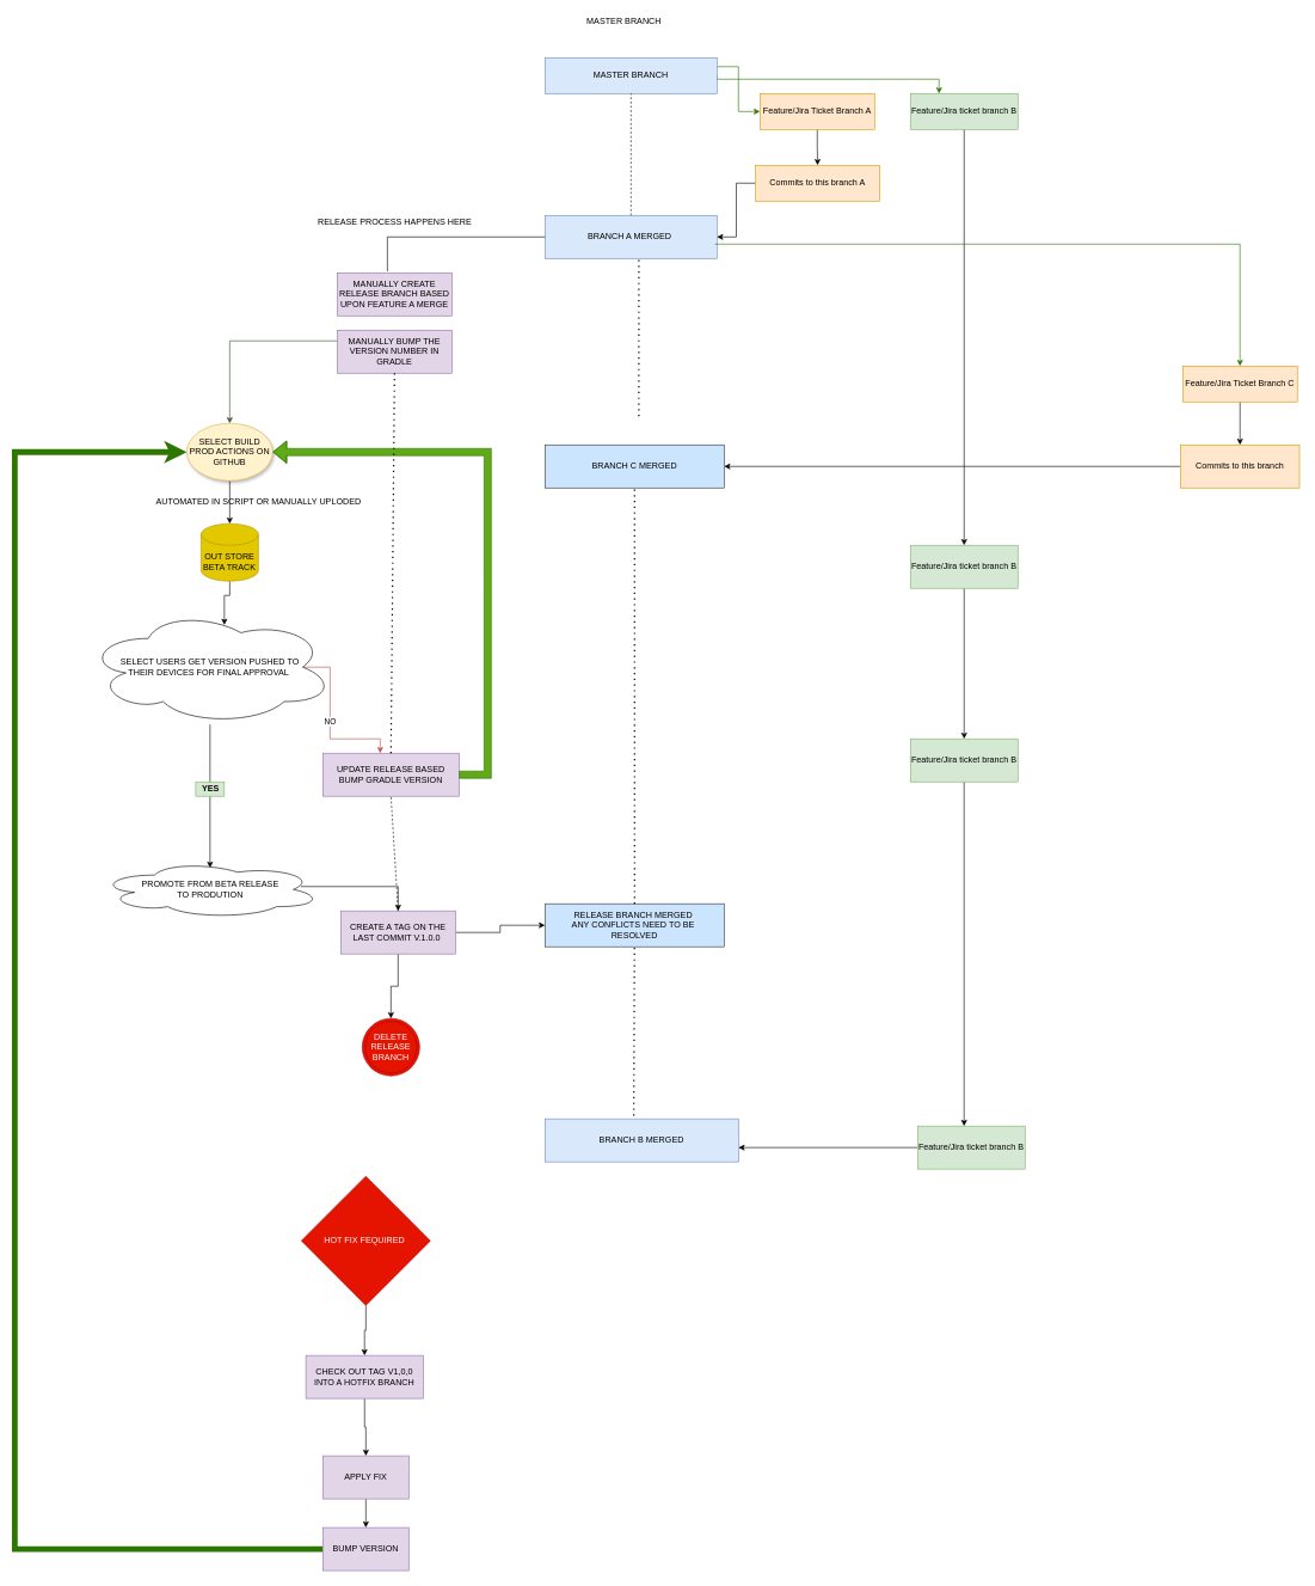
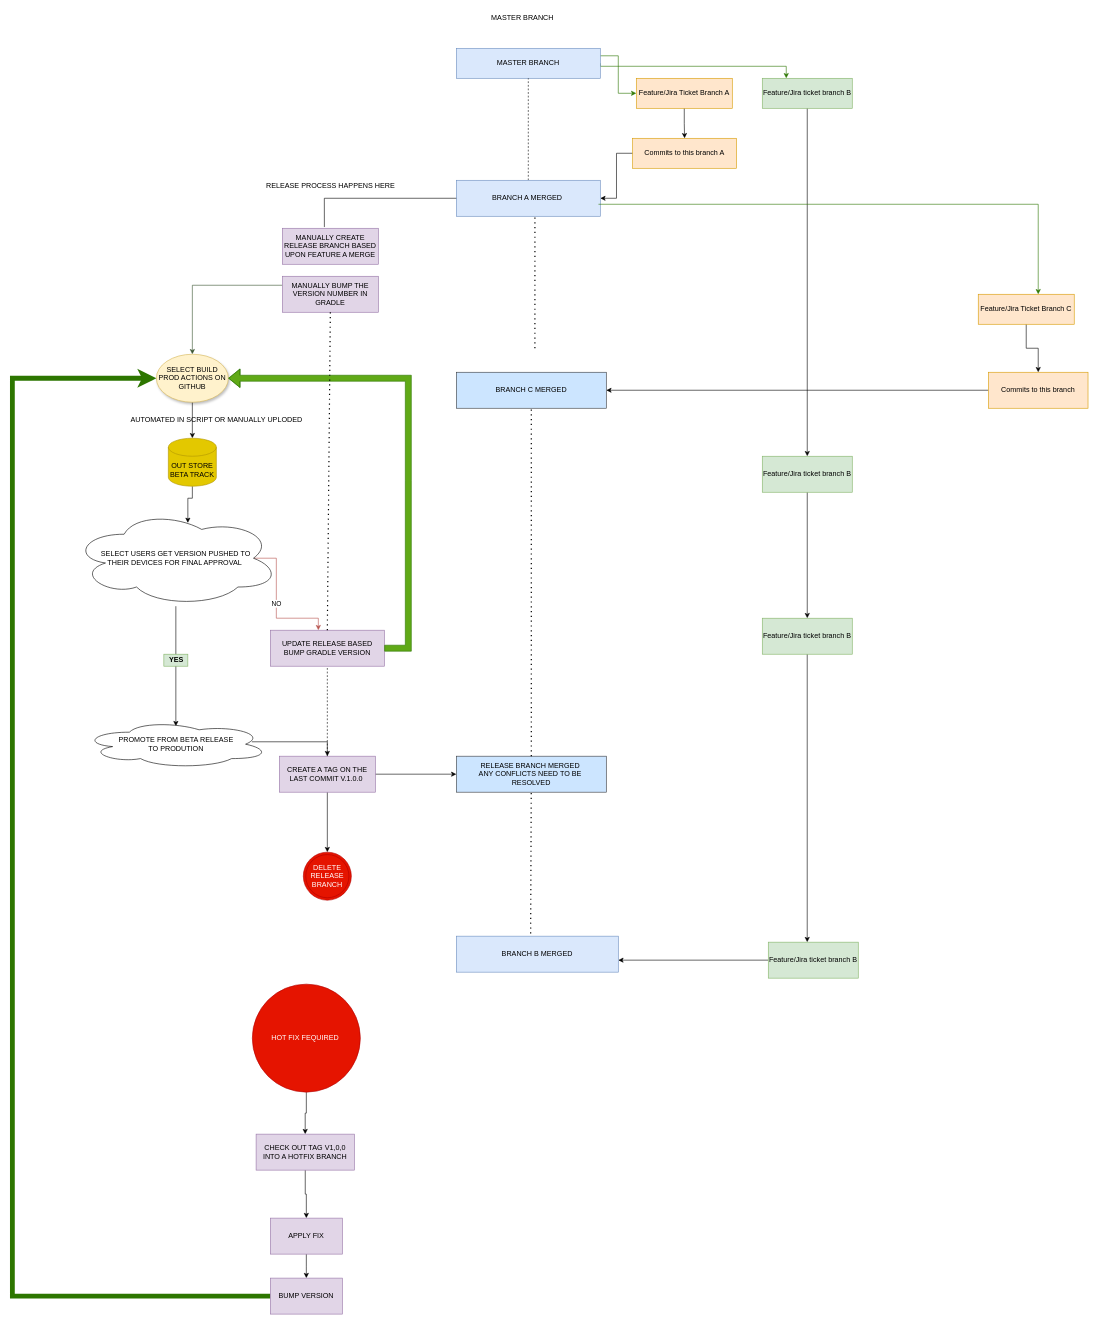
  <mxCell id="0" />
  <mxCell id="1" parent="0" />
  <mxCell id="2" style="edgeStyle=orthogonalEdgeStyle;rounded=0;orthogonalLoop=1;jettySize=auto;html=1;exitX=1;exitY=0.25;exitDx=0;exitDy=0;fillColor=#60a917;strokeColor=#2D7600;" parent="1" source="4" target="6" edge="1"><mxGeometry relative="1" as="geometry"><mxPoint x="1120" y="160" as="targetPoint" /></mxGeometry></mxCell>
  <mxCell id="3" style="edgeStyle=orthogonalEdgeStyle;rounded=0;orthogonalLoop=1;jettySize=auto;html=1;exitX=1;exitY=0.5;exitDx=0;exitDy=0;fillColor=#60a917;strokeColor=#2D7600;" parent="1" source="4" target="8" edge="1"><mxGeometry relative="1" as="geometry"><mxPoint x="1310" y="150" as="targetPoint" /><Array as="points"><mxPoint x="1310" y="110" /></Array></mxGeometry></mxCell>
  <mxCell id="4" value="MASTER BRANCH" style="rounded=0;whiteSpace=wrap;html=1;fillColor=#dae8fc;strokeColor=#6c8ebf;" parent="1" vertex="1"><mxGeometry x="760" y="80" width="240" height="50" as="geometry" /></mxCell>
  <mxCell id="5" style="edgeStyle=orthogonalEdgeStyle;rounded=0;orthogonalLoop=1;jettySize=auto;html=1;entryX=0.5;entryY=0;entryDx=0;entryDy=0;" parent="1" source="6" target="10" edge="1"><mxGeometry relative="1" as="geometry" /></mxCell>
  <mxCell id="6" value="Feature/Jira Ticket Branch A" style="rounded=0;whiteSpace=wrap;html=1;fillColor=#ffe6cc;strokeColor=#d79b00;" parent="1" vertex="1"><mxGeometry x="1060" y="130" width="160" height="50" as="geometry" /></mxCell>
  <mxCell id="7" value="" style="edgeStyle=orthogonalEdgeStyle;rounded=0;orthogonalLoop=1;jettySize=auto;html=1;" parent="1" source="8" target="12" edge="1"><mxGeometry relative="1" as="geometry" /></mxCell>
  <mxCell id="8" value="Feature/Jira ticket branch B" style="rounded=0;whiteSpace=wrap;html=1;fillColor=#d5e8d4;strokeColor=#82b366;" parent="1" vertex="1"><mxGeometry x="1270" y="130" width="150" height="50" as="geometry" /></mxCell>
  <mxCell id="9" style="edgeStyle=orthogonalEdgeStyle;rounded=0;orthogonalLoop=1;jettySize=auto;html=1;entryX=1;entryY=0.5;entryDx=0;entryDy=0;" edge="1" parent="1" source="10" target="14"><mxGeometry relative="1" as="geometry" /></mxCell>
  <mxCell id="10" value="Commits to this branch A" style="rounded=0;whiteSpace=wrap;html=1;fillColor=#ffe6cc;strokeColor=#d79b00;" parent="1" vertex="1"><mxGeometry x="1054" y="230" width="173" height="50" as="geometry" /></mxCell>
  <mxCell id="11" style="edgeStyle=orthogonalEdgeStyle;rounded=0;orthogonalLoop=1;jettySize=auto;html=1;entryX=0.5;entryY=0;entryDx=0;entryDy=0;strokeWidth=1;" edge="1" parent="1" source="12" target="16"><mxGeometry relative="1" as="geometry" /></mxCell>
  <mxCell id="12" value="Feature/Jira ticket branch B" style="rounded=0;whiteSpace=wrap;html=1;fillColor=#d5e8d4;strokeColor=#82b366;" parent="1" vertex="1"><mxGeometry x="1270" y="760" width="150" height="60" as="geometry" /></mxCell>
  <mxCell id="13" value="" style="endArrow=none;dashed=1;html=1;rounded=0;entryX=0.5;entryY=1;entryDx=0;entryDy=0;" parent="1" target="4" edge="1"><mxGeometry width="50" height="50" relative="1" as="geometry"><mxPoint x="880" y="300" as="sourcePoint" /><mxPoint x="860" y="210" as="targetPoint" /></mxGeometry></mxCell>
  <mxCell id="14" value="BRANCH A MERGED&amp;nbsp;" style="rounded=0;whiteSpace=wrap;html=1;fillColor=#dae8fc;strokeColor=#6c8ebf;" parent="1" vertex="1"><mxGeometry x="760" y="300" width="240" height="60" as="geometry" /></mxCell>
  <mxCell id="15" style="edgeStyle=orthogonalEdgeStyle;rounded=0;orthogonalLoop=1;jettySize=auto;html=1;entryX=0.433;entryY=0;entryDx=0;entryDy=0;entryPerimeter=0;strokeWidth=1;" edge="1" parent="1" source="16" target="18"><mxGeometry relative="1" as="geometry" /></mxCell>
  <mxCell id="16" value="Feature/Jira ticket branch B" style="rounded=0;whiteSpace=wrap;html=1;fillColor=#d5e8d4;strokeColor=#82b366;" parent="1" vertex="1"><mxGeometry x="1270" y="1030" width="150" height="60" as="geometry" /></mxCell>
  <mxCell id="17" style="edgeStyle=orthogonalEdgeStyle;rounded=0;orthogonalLoop=1;jettySize=auto;html=1;" edge="1" parent="1" source="18" target="53"><mxGeometry relative="1" as="geometry"><mxPoint x="1090" y="1572.857" as="targetPoint" /><Array as="points"><mxPoint x="1350" y="1590" /></Array></mxGeometry></mxCell>
  <mxCell id="18" value="Feature/Jira ticket branch B" style="rounded=0;whiteSpace=wrap;html=1;fillColor=#d5e8d4;strokeColor=#82b366;" parent="1" vertex="1"><mxGeometry x="1280" y="1570" width="150" height="60" as="geometry" /></mxCell>
  <mxCell id="19" style="edgeStyle=orthogonalEdgeStyle;rounded=0;orthogonalLoop=1;jettySize=auto;html=1;exitX=0;exitY=0.25;exitDx=0;exitDy=0;fillColor=#6d8764;strokeColor=#3A5431;" parent="1" source="26" target="23" edge="1"><mxGeometry relative="1" as="geometry" /></mxCell>
  <mxCell id="20" value="MANUALLY CREATE RELEASE BRANCH BASED UPON FEATURE A MERGE" style="rounded=0;whiteSpace=wrap;html=1;fillColor=#e1d5e7;strokeColor=#9673a6;" parent="1" vertex="1"><mxGeometry x="470" y="380" width="160" height="60" as="geometry" /></mxCell>
  <mxCell id="21" value="" style="endArrow=none;html=1;rounded=0;exitX=0.438;exitY=-0.033;exitDx=0;exitDy=0;exitPerimeter=0;entryX=0;entryY=0.5;entryDx=0;entryDy=0;" parent="1" source="20" target="14" edge="1"><mxGeometry width="50" height="50" relative="1" as="geometry"><mxPoint x="1040" y="330" as="sourcePoint" /><mxPoint x="1090" y="280" as="targetPoint" /><Array as="points"><mxPoint x="540" y="330" /></Array></mxGeometry></mxCell>
  <mxCell id="22" style="edgeStyle=orthogonalEdgeStyle;rounded=0;orthogonalLoop=1;jettySize=auto;html=1;exitX=0.5;exitY=1;exitDx=0;exitDy=0;entryX=0.5;entryY=0;entryDx=0;entryDy=0;entryPerimeter=0;" parent="1" source="23" target="25" edge="1"><mxGeometry relative="1" as="geometry" /></mxCell>
  <mxCell id="23" value="SELECT BUILD PROD ACTIONS ON GITHUB" style="ellipse;whiteSpace=wrap;html=1;fillColor=#fff2cc;strokeColor=#d6b656;shadow=1;" parent="1" vertex="1"><mxGeometry x="260" y="590" width="120" height="80" as="geometry" /></mxCell>
  <mxCell id="24" style="edgeStyle=orthogonalEdgeStyle;rounded=0;orthogonalLoop=1;jettySize=auto;html=1;entryX=0.558;entryY=0.132;entryDx=0;entryDy=0;entryPerimeter=0;" parent="1" source="25" target="34" edge="1"><mxGeometry relative="1" as="geometry"><mxPoint x="320" y="840" as="targetPoint" /></mxGeometry></mxCell>
  <mxCell id="25" value="OUT STORE BETA TRACK" style="shape=cylinder3;whiteSpace=wrap;html=1;boundedLbl=1;backgroundOutline=1;size=15;fillColor=#e3c800;fontColor=#000000;strokeColor=#B09500;" parent="1" vertex="1"><mxGeometry x="280" y="730" width="80" height="80" as="geometry" /></mxCell>
  <mxCell id="26" value="MANUALLY BUMP THE VERSION NUMBER IN GRADLE" style="rounded=0;whiteSpace=wrap;html=1;fillColor=#e1d5e7;strokeColor=#9673a6;" parent="1" vertex="1"><mxGeometry x="470" y="460" width="160" height="60" as="geometry" /></mxCell>
  <mxCell id="27" style="edgeStyle=orthogonalEdgeStyle;rounded=0;orthogonalLoop=1;jettySize=auto;html=1;exitX=1;exitY=0.25;exitDx=0;exitDy=0;fillColor=#60a917;strokeColor=#2D7600;" parent="1" target="29" edge="1"><mxGeometry relative="1" as="geometry"><mxPoint x="1117" y="407.5" as="targetPoint" /><mxPoint x="997" y="340" as="sourcePoint" /><Array as="points"><mxPoint x="1730" y="340" /></Array></mxGeometry></mxCell>
  <mxCell id="28" style="edgeStyle=orthogonalEdgeStyle;rounded=0;orthogonalLoop=1;jettySize=auto;html=1;entryX=0.5;entryY=0;entryDx=0;entryDy=0;" parent="1" source="29" target="31" edge="1"><mxGeometry relative="1" as="geometry" /></mxCell>
- <mxCell id="29" value="Feature/Jira Ticket Branch C" style="rounded=0;whiteSpace=wrap;html=1;fillColor=#ffe6cc;strokeColor=#d79b00;" parent="1" vertex="1"><mxGeometry x="1650" y="510" width="160" height="50" as="geometry" /></mxCell>
+ <mxCell id="29" value="Feature/Jira Ticket Branch C" style="rounded=0;whiteSpace=wrap;html=1;fillColor=#ffe6cc;strokeColor=#d79b00;" parent="1" vertex="1"><mxGeometry x="1630" y="490" width="160" height="50" as="geometry" /></mxCell>
  <mxCell id="30" style="edgeStyle=orthogonalEdgeStyle;rounded=0;orthogonalLoop=1;jettySize=auto;html=1;entryX=1;entryY=0.5;entryDx=0;entryDy=0;" parent="1" source="31" target="45" edge="1"><mxGeometry relative="1" as="geometry" /></mxCell>
  <mxCell id="31" value="Commits to this branch" style="rounded=0;whiteSpace=wrap;html=1;fillColor=#ffe6cc;strokeColor=#d79b00;" parent="1" vertex="1"><mxGeometry x="1647" y="620" width="166" height="60" as="geometry" /></mxCell>
  <mxCell id="32" value="NO" style="edgeStyle=orthogonalEdgeStyle;rounded=0;orthogonalLoop=1;jettySize=auto;html=1;fillColor=#f8cecc;strokeColor=#b85450;exitX=0.875;exitY=0.5;exitDx=0;exitDy=0;exitPerimeter=0;" parent="1" source="34" target="35" edge="1"><mxGeometry relative="1" as="geometry"><Array as="points"><mxPoint x="460" y="930" /><mxPoint x="460" y="1030" /><mxPoint x="530" y="1030" /></Array></mxGeometry></mxCell>
  <mxCell id="33" style="edgeStyle=orthogonalEdgeStyle;rounded=0;orthogonalLoop=1;jettySize=auto;html=1;" parent="1" source="34" edge="1"><mxGeometry relative="1" as="geometry"><mxPoint x="292.5" y="1210" as="targetPoint" /></mxGeometry></mxCell>
  <mxCell id="34" value="SELECT USERS GET VERSION PUSHED TO &lt;br&gt;THEIR DEVICES FOR FINAL APPROVAL&amp;nbsp;" style="ellipse;shape=cloud;whiteSpace=wrap;html=1;" parent="1" vertex="1"><mxGeometry x="120" y="850" width="345" height="160" as="geometry" /></mxCell>
  <mxCell id="35" value="UPDATE RELEASE BASED BUMP GRADLE VERSION" style="rounded=0;whiteSpace=wrap;html=1;fillColor=#e1d5e7;strokeColor=#9673a6;" parent="1" vertex="1"><mxGeometry x="450" y="1050" width="190" height="60" as="geometry" /></mxCell>
  <mxCell id="36" value="" style="shape=flexArrow;endArrow=classic;html=1;rounded=0;entryX=1;entryY=0.5;entryDx=0;entryDy=0;exitX=1;exitY=0.5;exitDx=0;exitDy=0;fillColor=#60a917;strokeColor=#2D7600;" parent="1" source="35" target="23" edge="1"><mxGeometry width="50" height="50" relative="1" as="geometry"><mxPoint x="630" y="1060" as="sourcePoint" /><mxPoint x="750" y="710" as="targetPoint" /><Array as="points"><mxPoint x="680" y="1080" /><mxPoint x="680" y="800" /><mxPoint x="680" y="630" /></Array></mxGeometry></mxCell>
  <mxCell id="37" value="" style="endArrow=none;dashed=1;html=1;dashPattern=1 3;strokeWidth=2;rounded=0;exitX=0.5;exitY=0;exitDx=0;exitDy=0;" parent="1" source="35" edge="1"><mxGeometry width="50" height="50" relative="1" as="geometry"><mxPoint x="500" y="570" as="sourcePoint" /><mxPoint x="550" y="520" as="targetPoint" /></mxGeometry></mxCell>
  <mxCell id="38" style="edgeStyle=orthogonalEdgeStyle;rounded=0;orthogonalLoop=1;jettySize=auto;html=1;exitX=0.908;exitY=0.45;exitDx=0;exitDy=0;exitPerimeter=0;entryX=0.5;entryY=0;entryDx=0;entryDy=0;" parent="1" source="39" target="42" edge="1"><mxGeometry relative="1" as="geometry"><mxPoint x="550" y="1250" as="targetPoint" /></mxGeometry></mxCell>
  <mxCell id="39" value="PROMOTE FROM BETA RELEASE &lt;br&gt;TO PRODUTION" style="ellipse;shape=cloud;whiteSpace=wrap;html=1;" parent="1" vertex="1"><mxGeometry x="137.5" y="1200" width="310" height="80" as="geometry" /></mxCell>
  <mxCell id="40" style="edgeStyle=orthogonalEdgeStyle;rounded=0;orthogonalLoop=1;jettySize=auto;html=1;entryX=0;entryY=0.5;entryDx=0;entryDy=0;" parent="1" source="42" target="46" edge="1"><mxGeometry relative="1" as="geometry" /></mxCell>
  <mxCell id="41" style="edgeStyle=orthogonalEdgeStyle;rounded=0;orthogonalLoop=1;jettySize=auto;html=1;" parent="1" source="42" target="43" edge="1"><mxGeometry relative="1" as="geometry" /></mxCell>
- <mxCell id="42" value="CREATE A TAG ON THE LAST COMMIT V.1.0.0&amp;nbsp;" style="rounded=0;whiteSpace=wrap;html=1;fillColor=#e1d5e7;strokeColor=#9673a6;" parent="1" vertex="1"><mxGeometry x="475" y="1270" width="160" height="60" as="geometry" /></mxCell>
+ <mxCell id="42" value="CREATE A TAG ON THE LAST COMMIT V.1.0.0&amp;nbsp;" style="rounded=0;whiteSpace=wrap;html=1;fillColor=#e1d5e7;strokeColor=#9673a6;" parent="1" vertex="1"><mxGeometry x="465" y="1260" width="160" height="60" as="geometry" /></mxCell>
  <mxCell id="43" value="DELETE RELEASE BRANCH" style="ellipse;shape=doubleEllipse;whiteSpace=wrap;html=1;aspect=fixed;fillColor=#e51400;fontColor=#ffffff;strokeColor=#B20000;" parent="1" vertex="1"><mxGeometry x="505" y="1420" width="80" height="80" as="geometry" /></mxCell>
  <mxCell id="44" value="" style="endArrow=none;dashed=1;html=1;dashPattern=1 3;strokeWidth=2;rounded=0;entryX=0.546;entryY=0.983;entryDx=0;entryDy=0;entryPerimeter=0;" parent="1" target="14" edge="1"><mxGeometry width="50" height="50" relative="1" as="geometry"><mxPoint x="891" y="580" as="sourcePoint" /><mxPoint x="750" y="350" as="targetPoint" /></mxGeometry></mxCell>
  <mxCell id="45" value="BRANCH C MERGED" style="rounded=0;whiteSpace=wrap;html=1;fillColor=#cce5ff;strokeColor=#36393d;" parent="1" vertex="1"><mxGeometry x="760" y="620" width="250" height="60" as="geometry" /></mxCell>
  <mxCell id="46" value="RELEASE BRANCH MERGED&amp;nbsp;&lt;br&gt;ANY CONFLICTS NEED TO BE&amp;nbsp;&lt;br&gt;RESOLVED" style="rounded=0;whiteSpace=wrap;html=1;fillColor=#cce5ff;strokeColor=#36393d;" parent="1" vertex="1"><mxGeometry x="760" y="1260" width="250" height="60" as="geometry" /></mxCell>
  <mxCell id="47" value="RELEASE PROCESS HAPPENS HERE" style="text;html=1;align=center;verticalAlign=middle;resizable=0;points=[];autosize=1;strokeColor=none;fillColor=none;" parent="1" vertex="1"><mxGeometry x="435" y="300" width="230" height="20" as="geometry" /></mxCell>
  <mxCell id="48" value="AUTOMATED IN SCRIPT OR MANUALLY UPLODED" style="text;html=1;align=center;verticalAlign=middle;resizable=0;points=[];autosize=1;strokeColor=none;fillColor=none;" parent="1" vertex="1"><mxGeometry x="210" y="690" width="300" height="20" as="geometry" /></mxCell>
  <mxCell id="49" value="&lt;b&gt;YES&lt;/b&gt;" style="text;html=1;align=center;verticalAlign=middle;resizable=0;points=[];autosize=1;strokeColor=#82b366;fillColor=#d5e8d4;" parent="1" vertex="1"><mxGeometry x="272.5" y="1090" width="40" height="20" as="geometry" /></mxCell>
  <mxCell id="50" value="" style="endArrow=none;dashed=1;html=1;rounded=0;entryX=0.5;entryY=1;entryDx=0;entryDy=0;exitX=0.5;exitY=0;exitDx=0;exitDy=0;" parent="1" source="42" target="35" edge="1"><mxGeometry width="50" height="50" relative="1" as="geometry"><mxPoint x="740" y="1250" as="sourcePoint" /><mxPoint x="790" y="1200" as="targetPoint" /></mxGeometry></mxCell>
  <mxCell id="51" value="MASTER BRANCH" style="text;html=1;align=center;verticalAlign=middle;resizable=0;points=[];autosize=1;strokeColor=none;fillColor=none;" parent="1" vertex="1"><mxGeometry x="810" y="20" width="120" height="20" as="geometry" /></mxCell>
  <mxCell id="52" value="" style="endArrow=none;dashed=1;html=1;dashPattern=1 3;strokeWidth=2;rounded=0;entryX=0.5;entryY=1;entryDx=0;entryDy=0;exitX=0.5;exitY=0;exitDx=0;exitDy=0;" edge="1" parent="1" source="46" target="45"><mxGeometry width="50" height="50" relative="1" as="geometry"><mxPoint x="900" y="1210" as="sourcePoint" /><mxPoint x="901.04" y="368.98" as="targetPoint" /><Array as="points" /></mxGeometry></mxCell>
  <mxCell id="53" value="BRANCH B MERGED" style="rounded=0;whiteSpace=wrap;html=1;fillColor=#dae8fc;strokeColor=#6c8ebf;" vertex="1" parent="1"><mxGeometry x="760" y="1560" width="270" height="60" as="geometry" /></mxCell>
  <mxCell id="54" value="" style="endArrow=none;dashed=1;html=1;dashPattern=1 3;strokeWidth=2;rounded=0;exitX=0.459;exitY=-0.076;exitDx=0;exitDy=0;exitPerimeter=0;" edge="1" parent="1" source="53" target="46"><mxGeometry width="50" height="50" relative="1" as="geometry"><mxPoint x="500" y="1310" as="sourcePoint" /><mxPoint x="550" y="1260" as="targetPoint" /></mxGeometry></mxCell>
  <mxCell id="55" style="edgeStyle=orthogonalEdgeStyle;rounded=0;orthogonalLoop=1;jettySize=auto;html=1;entryX=0.5;entryY=0;entryDx=0;entryDy=0;" edge="1" parent="1" source="56" target="58"><mxGeometry relative="1" as="geometry" /></mxCell>
- <mxCell id="56" value="HOT FIX FEQUIRED&amp;nbsp;" style="rhombus;whiteSpace=wrap;html=1;fillColor=#e51400;fontColor=#ffffff;strokeColor=#B20000;" vertex="1" parent="1"><mxGeometry x="420" y="1640" width="180" height="180" as="geometry" /></mxCell>
+ <mxCell id="56" value="HOT FIX FEQUIRED&amp;nbsp;" style="ellipse;whiteSpace=wrap;html=1;fillColor=#e51400;fontColor=#ffffff;strokeColor=#B20000;" vertex="1" parent="1"><mxGeometry x="420" y="1640" width="180" height="180" as="geometry" /></mxCell>
  <mxCell id="57" value="" style="edgeStyle=orthogonalEdgeStyle;rounded=0;orthogonalLoop=1;jettySize=auto;html=1;" edge="1" parent="1" source="58" target="60"><mxGeometry relative="1" as="geometry" /></mxCell>
  <mxCell id="58" value="CHECK OUT TAG V1,0,0&lt;br&gt;INTO A HOTFIX BRANCH" style="rounded=0;whiteSpace=wrap;html=1;fillColor=#e1d5e7;strokeColor=#9673a6;" vertex="1" parent="1"><mxGeometry x="426.25" y="1890" width="163.75" height="60" as="geometry" /></mxCell>
  <mxCell id="59" style="edgeStyle=orthogonalEdgeStyle;rounded=0;orthogonalLoop=1;jettySize=auto;html=1;" edge="1" parent="1" source="60"><mxGeometry relative="1" as="geometry"><mxPoint x="510" y="2130" as="targetPoint" /></mxGeometry></mxCell>
  <mxCell id="60" value="APPLY FIX" style="whiteSpace=wrap;html=1;fillColor=#e1d5e7;strokeColor=#9673a6;rounded=0;" vertex="1" parent="1"><mxGeometry x="450" y="2030" width="120" height="60" as="geometry" /></mxCell>
  <mxCell id="61" style="edgeStyle=orthogonalEdgeStyle;rounded=0;orthogonalLoop=1;jettySize=auto;html=1;entryX=0;entryY=0.5;entryDx=0;entryDy=0;fillColor=#60a917;strokeColor=#2D7600;strokeWidth=8;" edge="1" parent="1" source="62" target="23"><mxGeometry relative="1" as="geometry"><Array as="points"><mxPoint x="20" y="2160" /><mxPoint x="20" y="630" /></Array></mxGeometry></mxCell>
  <mxCell id="62" value="BUMP VERSION" style="whiteSpace=wrap;html=1;fillColor=#e1d5e7;strokeColor=#9673a6;rounded=0;" vertex="1" parent="1"><mxGeometry x="450" y="2130" width="120" height="60" as="geometry" /></mxCell>
